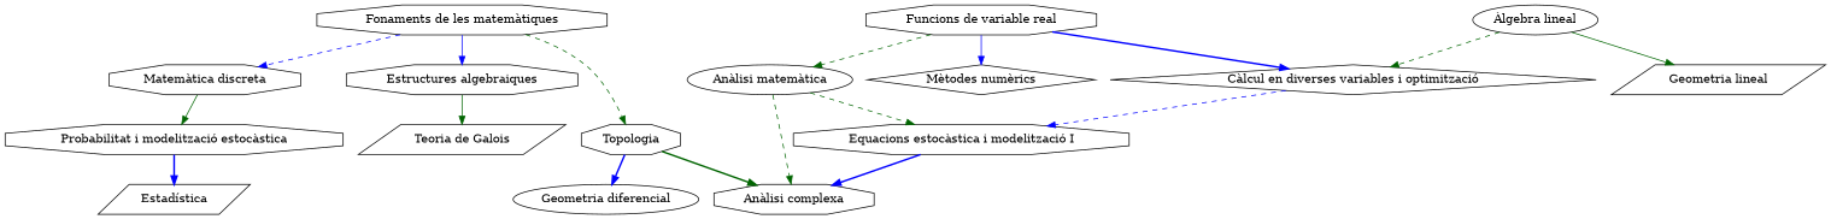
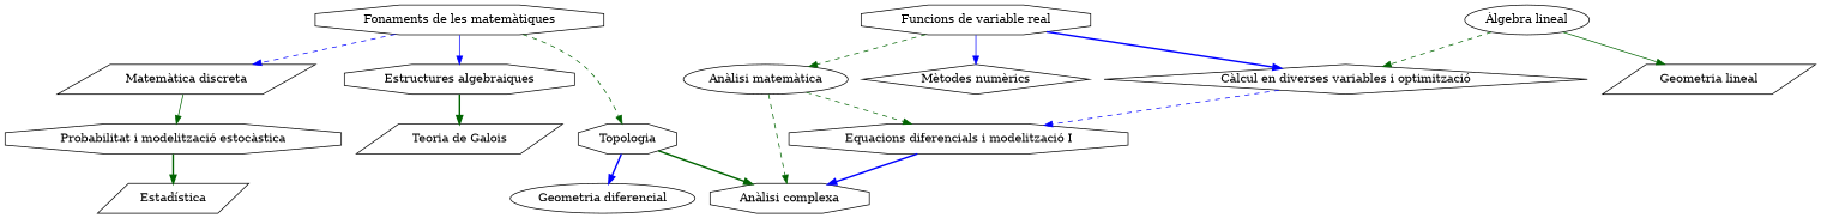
  digraph {
    node [shape=octagon]
    edge [color=darkgreen style=dashed]
    "Fonaments de les matemàtiques"
    "Funcions de variable real"
    "Àlgebra lineal" [shape=ellipse]
    "Anàlisi matemàtica" [shape=ellipse]
-   "Matemàtica discreta"
+   "Matemàtica discreta" [shape=parallelogram]
    "Càlcul en diverses variables i optimització" [shape=diamond]
    "Geometria lineal" [shape=parallelogram]
    "Mètodes numèrics" [shape=diamond]
    "Estructures algebraiques"
    Topologia
-   "Equacions diferencials i modelització I" [label="Equacions estocàstica i modelització I"]
+   "Equacions diferencials i modelització I"
    "Probabilitat i modelització estocàstica"
    "Teoria de Galois" [shape=parallelogram]
    "Estadística" [shape=parallelogram]
    "Anàlisi complexa"
    "Geometria diferencial" [shape=ellipse]
    subgraph sub_1 {
      rank=same
      "Fonaments de les matemàtiques"
      "Funcions de variable real"
      "Àlgebra lineal"
    }
    subgraph sub_2 {
      rank=same
      "Anàlisi matemàtica"
      "Matemàtica discreta"
      "Càlcul en diverses variables i optimització"
      "Geometria lineal"
    }
    subgraph sub_3 {
      rank=same
      "Mètodes numèrics"
      "Estructures algebraiques"
    }
    subgraph sub_4 {
      rank=same
      Topologia
      "Equacions diferencials i modelització I"
      "Probabilitat i modelització estocàstica"
      "Teoria de Galois"
    }
    subgraph sub_5 {
      rank=same
      "Estadística"
      "Anàlisi complexa"
      "Geometria diferencial"
    }
    "Fonaments de les matemàtiques" -> "Matemàtica discreta" [color=blue]
    "Fonaments de les matemàtiques" -> "Estructures algebraiques" [color=blue style=solid]
    "Fonaments de les matemàtiques" -> Topologia
    "Funcions de variable real" -> "Anàlisi matemàtica"
    "Funcions de variable real" -> "Càlcul en diverses variables i optimització" [color=blue style=bold]
    "Funcions de variable real" -> "Mètodes numèrics" [color=blue style=solid]
    "Àlgebra lineal" -> "Càlcul en diverses variables i optimització"
    "Àlgebra lineal" -> "Geometria lineal" [style=solid]
    "Anàlisi matemàtica" -> "Equacions diferencials i modelització I"
    "Anàlisi matemàtica" -> "Anàlisi complexa"
    "Matemàtica discreta" -> "Probabilitat i modelització estocàstica" [style=solid]
    "Càlcul en diverses variables i optimització" -> "Equacions diferencials i modelització I" [color=blue]
-   "Estructures algebraiques" -> "Teoria de Galois" [style=solid]
+   "Estructures algebraiques" -> "Teoria de Galois" [style=bold]
    Topologia -> "Anàlisi complexa" [style=bold]
    Topologia -> "Geometria diferencial" [color=blue style=bold]
    "Equacions diferencials i modelització I" -> "Anàlisi complexa" [color=blue style=bold]
-   "Probabilitat i modelització estocàstica" -> "Estadística" [color=blue style=bold]
+   "Probabilitat i modelització estocàstica" -> "Estadística" [style=bold]
  }
